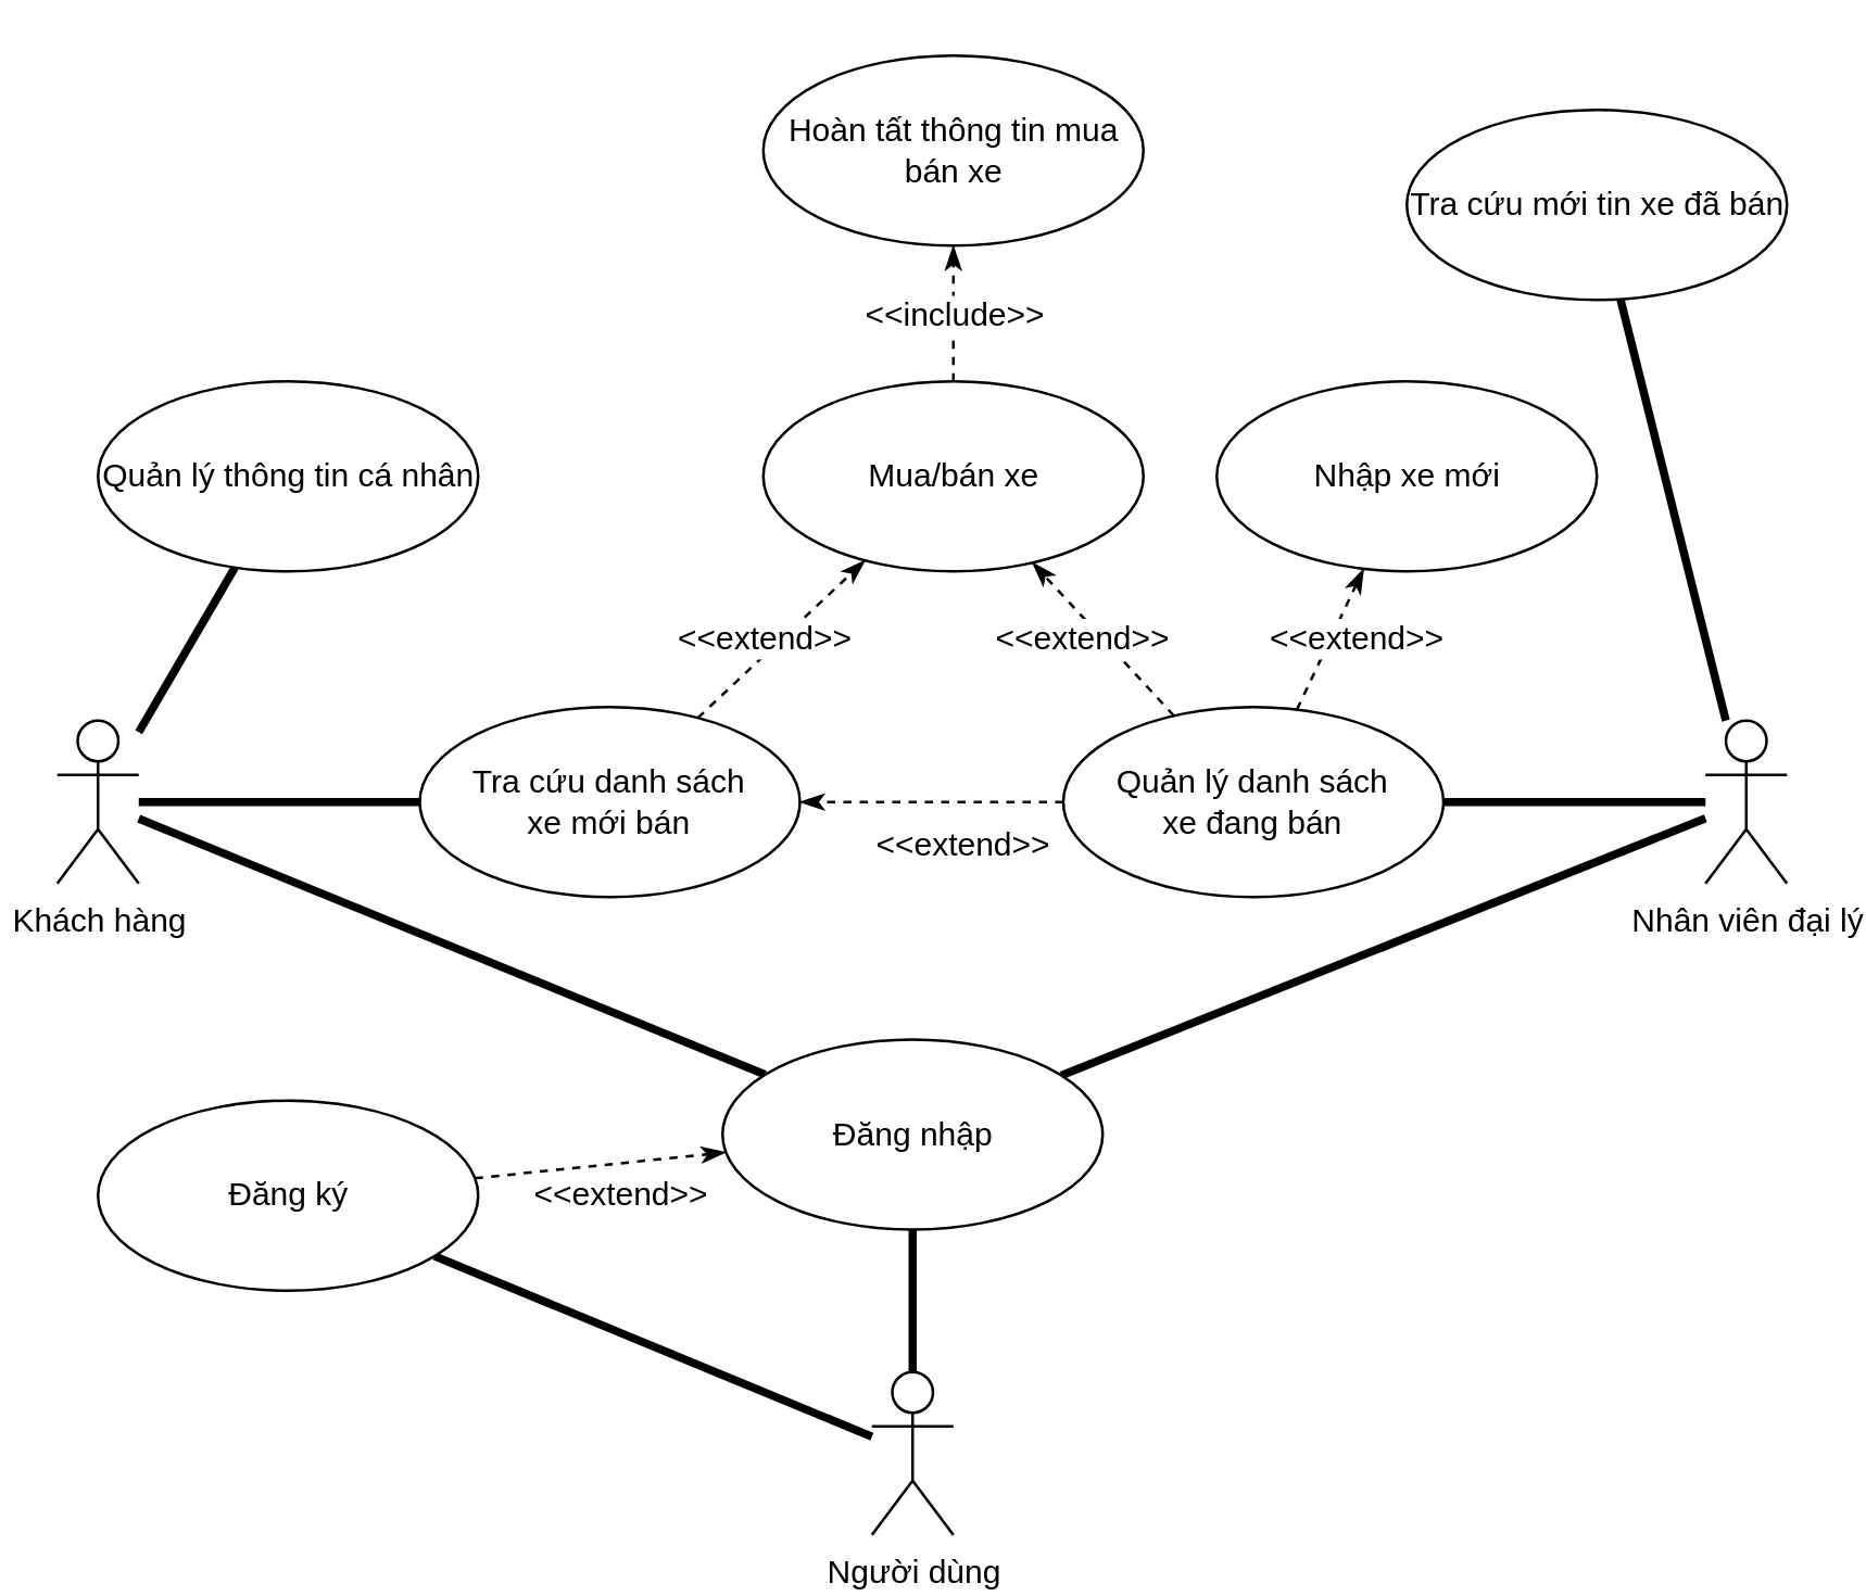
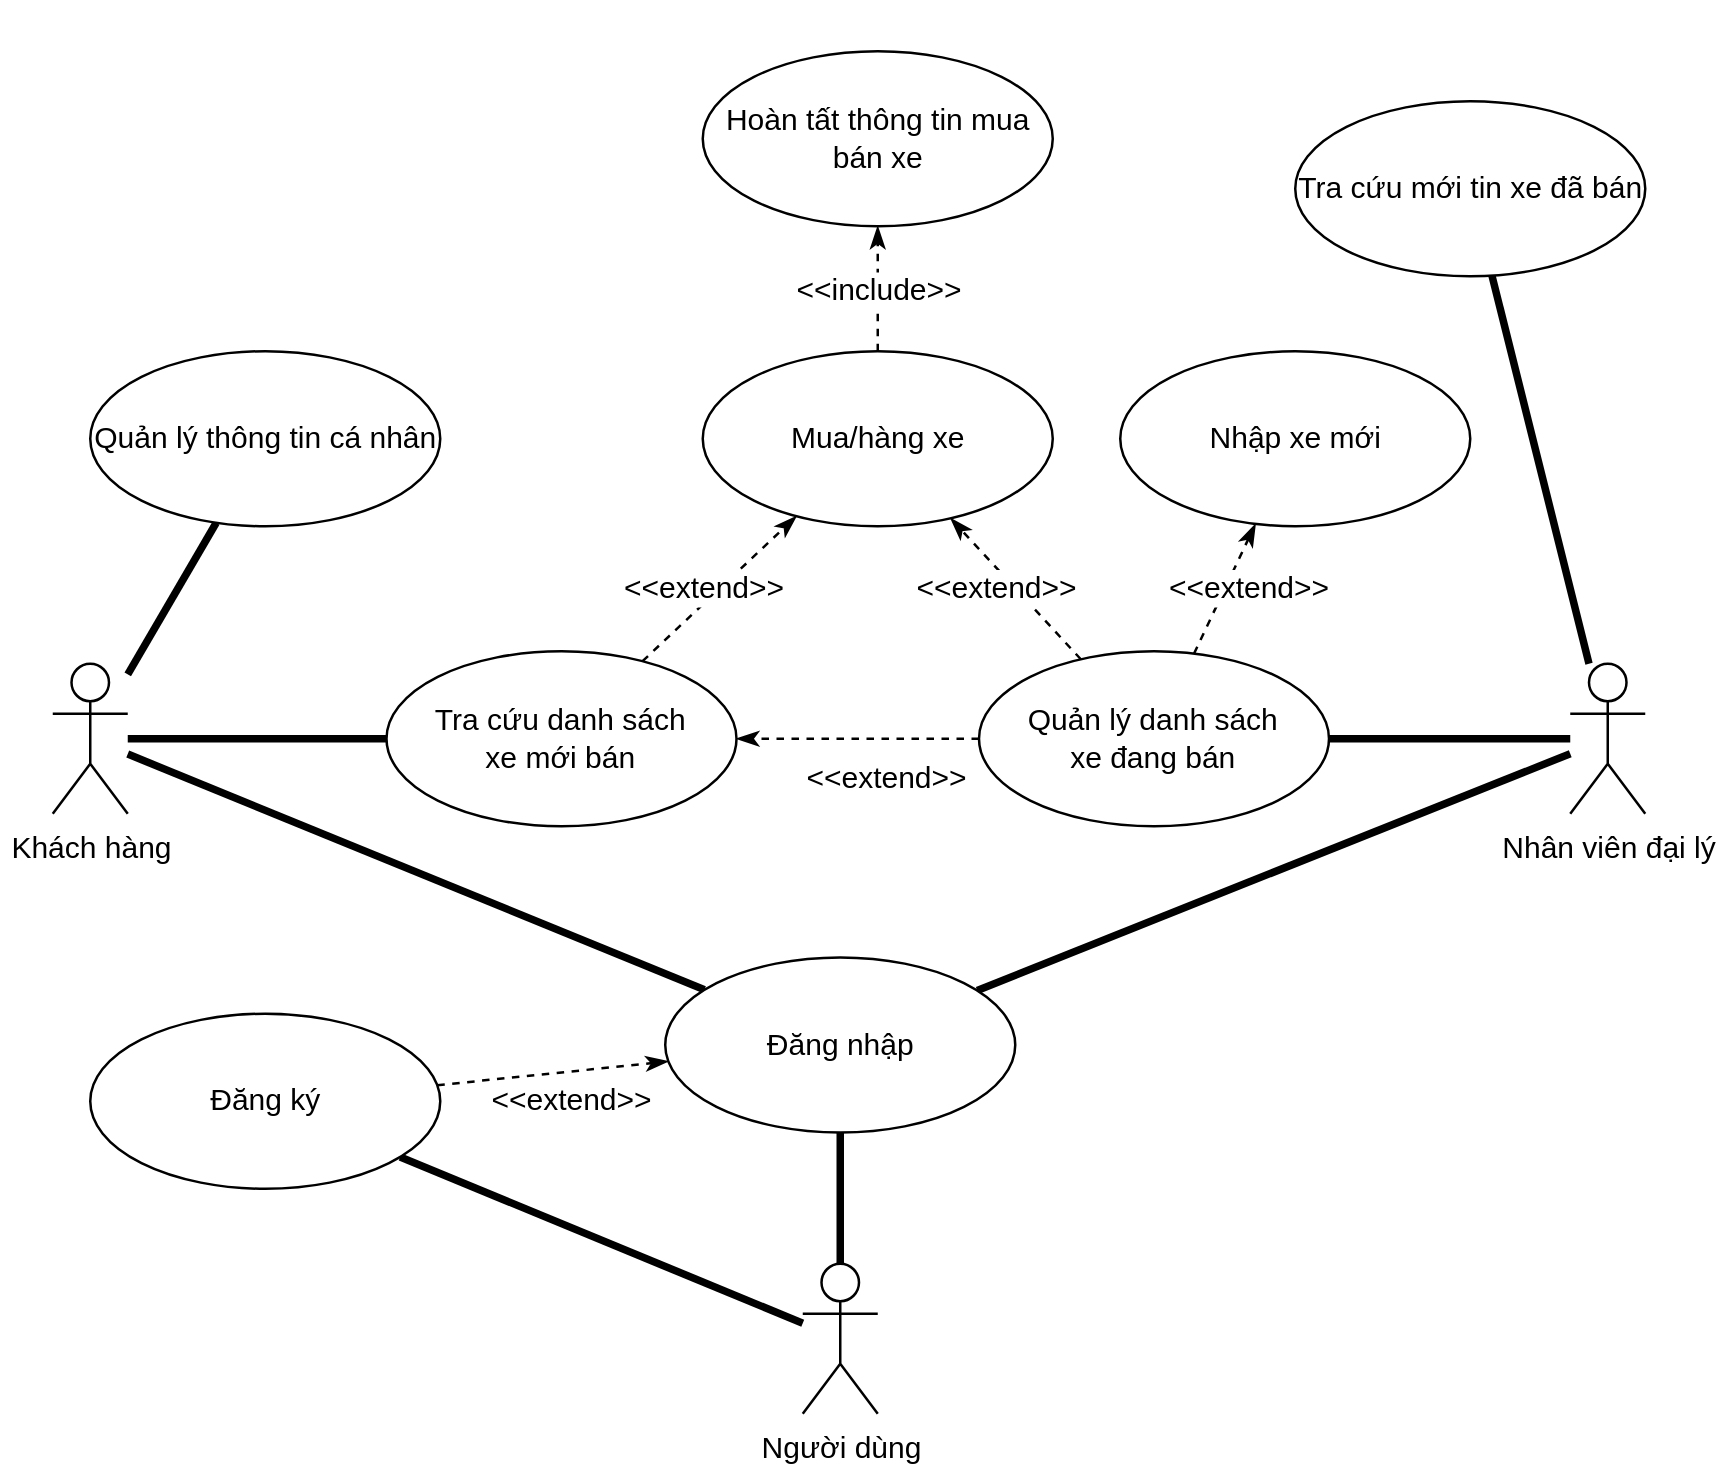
  <mxCell id="0" />
  <mxCell id="1" parent="0" />
  <mxCell id="2" style="rounded=0;orthogonalLoop=1;jettySize=auto;html=1;endArrow=none;endFill=0;strokeWidth=3;" edge="1" parent="1" source="5" target="10"><mxGeometry relative="1" as="geometry" /></mxCell>
  <mxCell id="3" style="edgeStyle=none;rounded=0;orthogonalLoop=1;jettySize=auto;html=1;endArrow=none;endFill=0;strokeWidth=3;" edge="1" parent="1" source="5" target="13"><mxGeometry relative="1" as="geometry" /></mxCell>
  <mxCell id="4" style="edgeStyle=none;rounded=0;orthogonalLoop=1;jettySize=auto;html=1;endArrow=none;endFill=0;strokeWidth=3;" edge="1" parent="1" source="5" target="17"><mxGeometry relative="1" as="geometry" /></mxCell>
  <mxCell id="5" value="Khách hàng" style="shape=umlActor;verticalLabelPosition=bottom;labelBackgroundColor=#ffffff;verticalAlign=top;html=1;" vertex="1" parent="1"><mxGeometry x="20.5" y="265" width="30" height="60" as="geometry" /></mxCell>
  <mxCell id="6" style="edgeStyle=none;rounded=0;orthogonalLoop=1;jettySize=auto;html=1;endArrow=none;endFill=0;strokeWidth=3;" edge="1" parent="1" source="9" target="17"><mxGeometry relative="1" as="geometry" /></mxCell>
  <mxCell id="7" style="edgeStyle=none;rounded=0;orthogonalLoop=1;jettySize=auto;html=1;endArrow=none;endFill=0;strokeWidth=3;" edge="1" parent="1" source="9" target="27"><mxGeometry relative="1" as="geometry" /></mxCell>
  <mxCell id="8" style="edgeStyle=none;rounded=0;orthogonalLoop=1;jettySize=auto;html=1;endArrow=none;endFill=0;strokeWidth=3;" edge="1" parent="1" source="9" target="33"><mxGeometry relative="1" as="geometry" /></mxCell>
  <mxCell id="9" value="Nhân viên đại lý" style="shape=umlActor;verticalLabelPosition=bottom;labelBackgroundColor=#ffffff;verticalAlign=top;html=1;" vertex="1" parent="1"><mxGeometry x="627.5" y="265" width="30" height="60" as="geometry" /></mxCell>
  <mxCell id="10" value="Quản lý thông tin cá nhân" style="ellipse;whiteSpace=wrap;html=1;" vertex="1" parent="1"><mxGeometry x="35.5" y="140" width="140" height="70" as="geometry" /></mxCell>
  <mxCell id="11" style="edgeStyle=none;rounded=0;orthogonalLoop=1;jettySize=auto;html=1;endArrow=classicThin;endFill=1;strokeWidth=1;dashed=1;" edge="1" parent="1" source="13" target="31"><mxGeometry relative="1" as="geometry" /></mxCell>
  <mxCell id="12" value="&amp;lt;&amp;lt;extend&amp;gt;&amp;gt;" style="text;html=1;resizable=0;points=[];align=center;verticalAlign=middle;labelBackgroundColor=#ffffff;" vertex="1" connectable="0" parent="11"><mxGeometry x="-0.494" y="-1" relative="1" as="geometry"><mxPoint x="8" y="-15.5" as="offset" /></mxGeometry></mxCell>
  <mxCell id="13" value="Tra cứu danh sách &lt;br&gt;xe mới bán" style="ellipse;whiteSpace=wrap;html=1;" vertex="1" parent="1"><mxGeometry x="154" y="260" width="140" height="70" as="geometry" /></mxCell>
  <mxCell id="14" style="edgeStyle=none;rounded=0;orthogonalLoop=1;jettySize=auto;html=1;endArrow=none;endFill=0;strokeWidth=3;" edge="1" parent="1" source="16" target="17"><mxGeometry relative="1" as="geometry" /></mxCell>
  <mxCell id="15" style="edgeStyle=none;rounded=0;orthogonalLoop=1;jettySize=auto;html=1;endArrow=none;endFill=0;strokeWidth=3;" edge="1" parent="1" source="16" target="20"><mxGeometry relative="1" as="geometry" /></mxCell>
  <mxCell id="16" value="Người dùng" style="shape=umlActor;verticalLabelPosition=bottom;labelBackgroundColor=#ffffff;verticalAlign=top;html=1;" vertex="1" parent="1"><mxGeometry x="320.5" y="505" width="30" height="60" as="geometry" /></mxCell>
  <mxCell id="17" value="Đăng nhập" style="ellipse;whiteSpace=wrap;html=1;" vertex="1" parent="1"><mxGeometry x="265.5" y="382.5" width="140" height="70" as="geometry" /></mxCell>
  <mxCell id="18" style="edgeStyle=none;rounded=0;orthogonalLoop=1;jettySize=auto;html=1;endArrow=classicThin;endFill=1;strokeWidth=1;dashed=1;" edge="1" parent="1" source="20" target="17"><mxGeometry relative="1" as="geometry" /></mxCell>
  <mxCell id="19" value="&amp;lt;&amp;lt;extend&amp;gt;&amp;gt;" style="text;html=1;resizable=0;points=[];align=center;verticalAlign=middle;labelBackgroundColor=#ffffff;" vertex="1" connectable="0" parent="18"><mxGeometry x="-0.329" y="2" relative="1" as="geometry"><mxPoint x="22.5" y="11.5" as="offset" /></mxGeometry></mxCell>
  <mxCell id="20" value="Đăng ký" style="ellipse;whiteSpace=wrap;html=1;" vertex="1" parent="1"><mxGeometry x="35.5" y="405" width="140" height="70" as="geometry" /></mxCell>
  <mxCell id="21" style="edgeStyle=none;rounded=0;orthogonalLoop=1;jettySize=auto;html=1;endArrow=classicThin;endFill=1;strokeWidth=1;dashed=1;" edge="1" parent="1" source="27" target="13"><mxGeometry relative="1" as="geometry" /></mxCell>
  <mxCell id="22" value="&amp;lt;&amp;lt;extend&amp;gt;&amp;gt;" style="text;html=1;resizable=0;points=[];align=center;verticalAlign=middle;labelBackgroundColor=#ffffff;" vertex="1" connectable="0" parent="21"><mxGeometry x="0.455" y="-2" relative="1" as="geometry"><mxPoint x="33" y="17" as="offset" /></mxGeometry></mxCell>
  <mxCell id="23" style="edgeStyle=none;rounded=0;orthogonalLoop=1;jettySize=auto;html=1;dashed=1;endArrow=classicThin;endFill=1;strokeWidth=1;" edge="1" parent="1" source="27" target="31"><mxGeometry relative="1" as="geometry" /></mxCell>
  <mxCell id="24" value="&amp;lt;&amp;lt;extend&amp;gt;&amp;gt;" style="text;html=1;resizable=0;points=[];align=center;verticalAlign=middle;labelBackgroundColor=#ffffff;" vertex="1" connectable="0" parent="23"><mxGeometry x="0.46" y="4" relative="1" as="geometry"><mxPoint x="6.5" y="10" as="offset" /></mxGeometry></mxCell>
  <mxCell id="25" style="edgeStyle=none;rounded=0;orthogonalLoop=1;jettySize=auto;html=1;dashed=1;endArrow=classicThin;endFill=1;strokeWidth=1;" edge="1" parent="1" source="27" target="28"><mxGeometry relative="1" as="geometry" /></mxCell>
  <mxCell id="26" value="&amp;lt;&amp;lt;extend&amp;gt;&amp;gt;" style="text;html=1;resizable=0;points=[];align=center;verticalAlign=middle;labelBackgroundColor=#ffffff;" vertex="1" connectable="0" parent="25"><mxGeometry x="-0.454" relative="1" as="geometry"><mxPoint x="14.5" y="-12" as="offset" /></mxGeometry></mxCell>
  <mxCell id="27" value="Quản lý danh sách &lt;br&gt;xe đang bán" style="ellipse;whiteSpace=wrap;html=1;" vertex="1" parent="1"><mxGeometry x="391" y="260" width="140" height="70" as="geometry" /></mxCell>
  <mxCell id="28" value="Nhập xe mới" style="ellipse;whiteSpace=wrap;html=1;" vertex="1" parent="1"><mxGeometry x="447.5" y="140" width="140" height="70" as="geometry" /></mxCell>
  <mxCell id="29" style="edgeStyle=none;rounded=0;orthogonalLoop=1;jettySize=auto;html=1;dashed=1;endArrow=classicThin;endFill=1;strokeWidth=1;" edge="1" parent="1" source="31" target="32"><mxGeometry relative="1" as="geometry" /></mxCell>
  <mxCell id="30" value="&amp;lt;&amp;lt;include&amp;gt;&amp;gt;" style="text;html=1;resizable=0;points=[];align=center;verticalAlign=middle;labelBackgroundColor=#ffffff;" vertex="1" connectable="0" parent="29"><mxGeometry x="-0.44" y="1" relative="1" as="geometry"><mxPoint x="1" y="-11" as="offset" /></mxGeometry></mxCell>
- <mxCell id="31" value="Mua/bán xe" style="ellipse;whiteSpace=wrap;html=1;" vertex="1" parent="1"><mxGeometry x="280.5" y="140" width="140" height="70" as="geometry" /></mxCell>
+ <mxCell id="31" value="Mua/hàng xe" style="ellipse;whiteSpace=wrap;html=1;" vertex="1" parent="1"><mxGeometry x="280.5" y="140" width="140" height="70" as="geometry" /></mxCell>
  <mxCell id="32" value="Hoàn tất thông tin mua bán xe" style="ellipse;whiteSpace=wrap;html=1;" vertex="1" parent="1"><mxGeometry x="280.5" y="20" width="140" height="70" as="geometry" /></mxCell>
  <mxCell id="33" value="Tra cứu mới tin xe đã bán" style="ellipse;whiteSpace=wrap;html=1;" vertex="1" parent="1"><mxGeometry x="517.5" y="40" width="140" height="70" as="geometry" /></mxCell>
